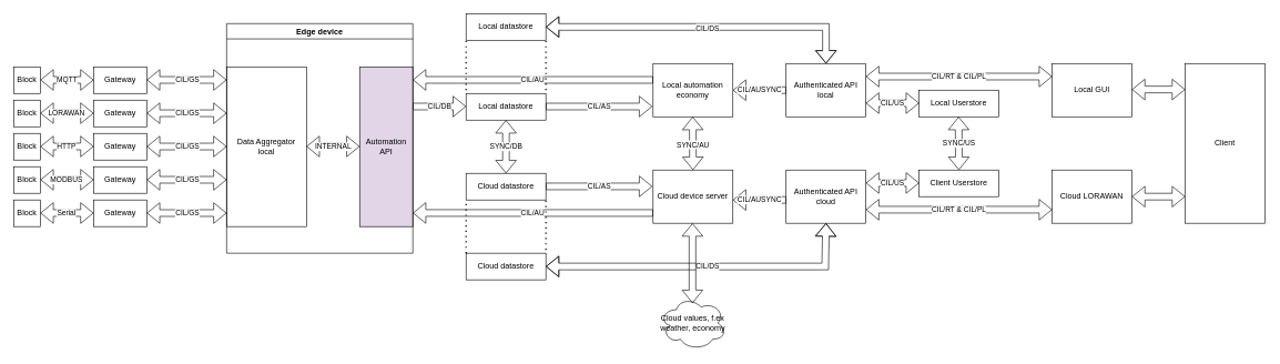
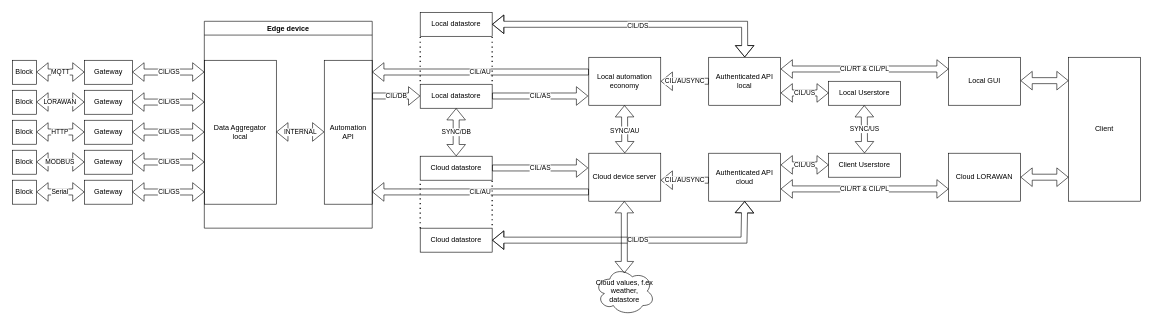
  <mxCell id="0" />
  <mxCell id="1" parent="0" />
  <mxCell id="2" value="Block" style="rounded=0;whiteSpace=wrap;html=1;" vertex="1" parent="1"><mxGeometry x="20" y="150" width="40" height="40" as="geometry" /></mxCell>
  <mxCell id="3" value="Block" style="rounded=0;whiteSpace=wrap;html=1;" vertex="1" parent="1"><mxGeometry x="20" y="100" width="40" height="40" as="geometry" /></mxCell>
  <mxCell id="4" value="Block" style="rounded=0;whiteSpace=wrap;html=1;" vertex="1" parent="1"><mxGeometry x="20" y="250" width="40" height="40" as="geometry" /></mxCell>
  <mxCell id="5" value="Block" style="rounded=0;whiteSpace=wrap;html=1;" vertex="1" parent="1"><mxGeometry x="20" y="200" width="40" height="40" as="geometry" /></mxCell>
  <mxCell id="6" value="Block" style="rounded=0;whiteSpace=wrap;html=1;" vertex="1" parent="1"><mxGeometry x="20" y="300" width="40" height="40" as="geometry" /></mxCell>
  <mxCell id="7" value="Gateway" style="rounded=0;whiteSpace=wrap;html=1;" vertex="1" parent="1"><mxGeometry x="140" y="100" width="80" height="40" as="geometry" /></mxCell>
  <mxCell id="8" value="" style="shape=flexArrow;endArrow=classic;startArrow=classic;html=1;rounded=0;" edge="1" parent="1"><mxGeometry width="100" height="100" relative="1" as="geometry"><mxPoint x="60" y="119.63" as="sourcePoint" /><mxPoint x="140" y="119.63" as="targetPoint" /></mxGeometry></mxCell>
  <mxCell id="9" value="MQTT" style="edgeLabel;html=1;align=center;verticalAlign=middle;resizable=0;points=[];" vertex="1" connectable="0" parent="8"><mxGeometry x="-0.188" y="5" relative="1" as="geometry"><mxPoint x="7" y="5" as="offset" /></mxGeometry></mxCell>
  <mxCell id="10" value="Gateway" style="rounded=0;whiteSpace=wrap;html=1;" vertex="1" parent="1"><mxGeometry x="140" y="150" width="80" height="40" as="geometry" /></mxCell>
  <mxCell id="11" value="" style="shape=flexArrow;endArrow=classic;startArrow=classic;html=1;rounded=0;" edge="1" parent="1"><mxGeometry width="100" height="100" relative="1" as="geometry"><mxPoint x="60" y="169.63" as="sourcePoint" /><mxPoint x="140" y="169.63" as="targetPoint" /></mxGeometry></mxCell>
  <mxCell id="12" value="LORAWAN" style="edgeLabel;html=1;align=center;verticalAlign=middle;resizable=0;points=[];" vertex="1" connectable="0" parent="11"><mxGeometry x="-0.04" y="-6" relative="1" as="geometry"><mxPoint y="-6" as="offset" /></mxGeometry></mxCell>
  <mxCell id="13" value="Gateway" style="rounded=0;whiteSpace=wrap;html=1;" vertex="1" parent="1"><mxGeometry x="140" y="200" width="80" height="40" as="geometry" /></mxCell>
  <mxCell id="14" value="" style="shape=flexArrow;endArrow=classic;startArrow=classic;html=1;rounded=0;" edge="1" parent="1"><mxGeometry width="100" height="100" relative="1" as="geometry"><mxPoint x="60" y="219.63" as="sourcePoint" /><mxPoint x="140" y="219.63" as="targetPoint" /></mxGeometry></mxCell>
  <mxCell id="15" value="HTTP" style="edgeLabel;html=1;align=center;verticalAlign=middle;resizable=0;points=[];" vertex="1" connectable="0" parent="14"><mxGeometry x="-0.04" y="-6" relative="1" as="geometry"><mxPoint y="-6" as="offset" /></mxGeometry></mxCell>
  <mxCell id="16" value="Gateway" style="rounded=0;whiteSpace=wrap;html=1;" vertex="1" parent="1"><mxGeometry x="140" y="250" width="80" height="40" as="geometry" /></mxCell>
  <mxCell id="17" value="" style="shape=flexArrow;endArrow=classic;startArrow=classic;html=1;rounded=0;" edge="1" parent="1"><mxGeometry width="100" height="100" relative="1" as="geometry"><mxPoint x="60" y="269.63" as="sourcePoint" /><mxPoint x="140" y="269.63" as="targetPoint" /></mxGeometry></mxCell>
  <mxCell id="18" value="MODBUS" style="edgeLabel;html=1;align=center;verticalAlign=middle;resizable=0;points=[];" vertex="1" connectable="0" parent="17"><mxGeometry x="-0.04" y="-6" relative="1" as="geometry"><mxPoint y="-6" as="offset" /></mxGeometry></mxCell>
  <mxCell id="19" value="Gateway" style="rounded=0;whiteSpace=wrap;html=1;" vertex="1" parent="1"><mxGeometry x="140" y="300" width="80" height="40" as="geometry" /></mxCell>
  <mxCell id="20" value="" style="shape=flexArrow;endArrow=classic;startArrow=classic;html=1;rounded=0;" edge="1" parent="1"><mxGeometry width="100" height="100" relative="1" as="geometry"><mxPoint x="60" y="319.63" as="sourcePoint" /><mxPoint x="140" y="319.63" as="targetPoint" /></mxGeometry></mxCell>
  <mxCell id="21" value="Serial" style="edgeLabel;html=1;align=center;verticalAlign=middle;resizable=0;points=[];" vertex="1" connectable="0" parent="20"><mxGeometry x="-0.04" y="-6" relative="1" as="geometry"><mxPoint y="-6" as="offset" /></mxGeometry></mxCell>
  <mxCell id="22" value="Data Aggregator&lt;div&gt;local&lt;/div&gt;" style="rounded=0;whiteSpace=wrap;html=1;" vertex="1" parent="1"><mxGeometry x="340" y="100" width="120" height="240" as="geometry" /></mxCell>
  <mxCell id="23" value="" style="shape=flexArrow;endArrow=classic;startArrow=classic;html=1;rounded=0;exitX=1;exitY=0.5;exitDx=0;exitDy=0;" edge="1" parent="1"><mxGeometry width="100" height="100" relative="1" as="geometry"><mxPoint x="220" y="119.63" as="sourcePoint" /><mxPoint x="340" y="119.63" as="targetPoint" /></mxGeometry></mxCell>
  <mxCell id="24" value="CIL/GS" style="edgeLabel;html=1;align=center;verticalAlign=middle;resizable=0;points=[];" vertex="1" connectable="0" parent="23"><mxGeometry x="0.366" y="3" relative="1" as="geometry"><mxPoint x="-22" y="3" as="offset" /></mxGeometry></mxCell>
  <mxCell id="25" value="&lt;div&gt;Local datastore&lt;/div&gt;" style="rounded=0;whiteSpace=wrap;html=1;" vertex="1" parent="1"><mxGeometry x="700" y="140" width="120" height="40" as="geometry" /></mxCell>
  <mxCell id="26" value="&lt;div&gt;Local GUI&lt;/div&gt;" style="rounded=0;whiteSpace=wrap;html=1;" vertex="1" parent="1"><mxGeometry x="1581.18" y="95" width="120" height="80" as="geometry" /></mxCell>
  <mxCell id="27" value="&lt;div&gt;Cloud datastore&lt;/div&gt;" style="rounded=0;whiteSpace=wrap;html=1;" vertex="1" parent="1"><mxGeometry x="700" y="260" width="120" height="40" as="geometry" /></mxCell>
  <mxCell id="28" value="&lt;div&gt;Client Userstore&lt;/div&gt;" style="rounded=0;whiteSpace=wrap;html=1;" vertex="1" parent="1"><mxGeometry x="1381.18" y="255" width="120" height="40" as="geometry" /></mxCell>
  <mxCell id="29" value="&lt;div&gt;Cloud LORAWAN&lt;/div&gt;" style="rounded=0;whiteSpace=wrap;html=1;" vertex="1" parent="1"><mxGeometry x="1581.18" y="255" width="120" height="80" as="geometry" /></mxCell>
  <mxCell id="30" value="&lt;div&gt;Local automation economy&lt;/div&gt;" style="rounded=0;whiteSpace=wrap;html=1;" vertex="1" parent="1"><mxGeometry x="981.18" y="95" width="120" height="80" as="geometry" /></mxCell>
  <mxCell id="31" value="Client" style="rounded=0;whiteSpace=wrap;html=1;" vertex="1" parent="1"><mxGeometry x="1781.18" y="95" width="120" height="240" as="geometry" /></mxCell>
  <mxCell id="32" value="Authenticated API&lt;div&gt;local&lt;/div&gt;" style="rounded=0;whiteSpace=wrap;html=1;" vertex="1" parent="1"><mxGeometry x="1181.18" y="95" width="120" height="80" as="geometry" /></mxCell>
  <mxCell id="33" value="&lt;div&gt;Local Userstore&lt;/div&gt;" style="rounded=0;whiteSpace=wrap;html=1;" vertex="1" parent="1"><mxGeometry x="1381.18" y="135" width="120" height="40" as="geometry" /></mxCell>
  <mxCell id="34" value="&lt;div&gt;Cloud device server&lt;/div&gt;" style="rounded=0;whiteSpace=wrap;html=1;" vertex="1" parent="1"><mxGeometry x="981.18" y="255" width="120" height="80" as="geometry" /></mxCell>
- <mxCell id="35" value="Cloud values, f.ex&lt;div&gt;&lt;div&gt;weather, economy&lt;/div&gt;&lt;/div&gt;" style="ellipse;shape=cloud;whiteSpace=wrap;html=1;" vertex="1" parent="1"><mxGeometry x="991.18" y="445" width="100" height="80" as="geometry" /></mxCell>
+ <mxCell id="35" value="Cloud values, f.ex&lt;div&gt;&lt;div&gt;weather, datastore&lt;/div&gt;&lt;/div&gt;" style="ellipse;shape=cloud;whiteSpace=wrap;html=1;" vertex="1" parent="1"><mxGeometry x="991.18" y="445" width="100" height="80" as="geometry" /></mxCell>
  <mxCell id="36" value="" style="shape=flexArrow;endArrow=classic;startArrow=classic;html=1;rounded=0;exitX=0.5;exitY=0;exitDx=0;exitDy=0;" edge="1" parent="1" source="34"><mxGeometry width="100" height="100" relative="1" as="geometry"><mxPoint x="1041.18" y="295" as="sourcePoint" /><mxPoint x="1040.75" y="175" as="targetPoint" /></mxGeometry></mxCell>
  <mxCell id="37" value="SYNC/AU" style="edgeLabel;html=1;align=center;verticalAlign=middle;resizable=0;points=[];" vertex="1" connectable="0" parent="36"><mxGeometry x="-0.026" relative="1" as="geometry"><mxPoint as="offset" /></mxGeometry></mxCell>
  <mxCell id="38" value="CIL/US" style="shape=flexArrow;endArrow=classic;startArrow=classic;html=1;rounded=0;" edge="1" parent="1"><mxGeometry width="100" height="100" relative="1" as="geometry"><mxPoint x="1301.18" y="154.5" as="sourcePoint" /><mxPoint x="1381.18" y="154.5" as="targetPoint" /></mxGeometry></mxCell>
  <mxCell id="39" value="CIL/US" style="shape=flexArrow;endArrow=classic;startArrow=classic;html=1;rounded=0;" edge="1" parent="1"><mxGeometry width="100" height="100" relative="1" as="geometry"><mxPoint x="1301.18" y="274.5" as="sourcePoint" /><mxPoint x="1381.18" y="274.5" as="targetPoint" /></mxGeometry></mxCell>
  <mxCell id="40" value="" style="shape=flexArrow;endArrow=classic;startArrow=classic;html=1;rounded=0;" edge="1" parent="1"><mxGeometry width="100" height="100" relative="1" as="geometry"><mxPoint x="1701.18" y="295" as="sourcePoint" /><mxPoint x="1781.18" y="295" as="targetPoint" /></mxGeometry></mxCell>
  <mxCell id="41" value="" style="shape=flexArrow;endArrow=classic;startArrow=classic;html=1;rounded=0;" edge="1" parent="1"><mxGeometry width="100" height="100" relative="1" as="geometry"><mxPoint x="1701.18" y="134" as="sourcePoint" /><mxPoint x="1781.18" y="134" as="targetPoint" /></mxGeometry></mxCell>
  <mxCell id="42" value="CIL/RT &amp;amp; CIL/PL" style="shape=flexArrow;endArrow=classic;startArrow=classic;html=1;rounded=0;exitX=1;exitY=0.25;exitDx=0;exitDy=0;" edge="1" parent="1"><mxGeometry width="100" height="100" relative="1" as="geometry"><mxPoint x="1301.18" y="114.57" as="sourcePoint" /><mxPoint x="1581.18" y="114.57" as="targetPoint" /></mxGeometry></mxCell>
  <mxCell id="43" value="CIL/RT &amp;amp; CIL/PL" style="shape=flexArrow;endArrow=classic;startArrow=classic;html=1;rounded=0;exitX=1;exitY=0.75;exitDx=0;exitDy=0;" edge="1" parent="1"><mxGeometry width="100" height="100" relative="1" as="geometry"><mxPoint x="1301.18" y="314.57" as="sourcePoint" /><mxPoint x="1581.18" y="314.57" as="targetPoint" /></mxGeometry></mxCell>
  <mxCell id="44" value="SYNC/DB" style="shape=flexArrow;endArrow=classic;startArrow=classic;html=1;rounded=0;entryX=0.5;entryY=1;entryDx=0;entryDy=0;" edge="1" parent="1" source="27" target="25"><mxGeometry width="100" height="100" relative="1" as="geometry"><mxPoint x="650" y="530" as="sourcePoint" /><mxPoint x="750" y="430" as="targetPoint" /></mxGeometry></mxCell>
  <mxCell id="45" value="CIL/DB" style="shape=flexArrow;endArrow=classic;html=1;rounded=0;" edge="1" parent="1"><mxGeometry width="50" height="50" relative="1" as="geometry"><mxPoint x="620" y="159.57" as="sourcePoint" /><mxPoint x="700" y="159.57" as="targetPoint" /></mxGeometry></mxCell>
  <mxCell id="46" value="CIL/AS" style="shape=flexArrow;endArrow=classic;html=1;rounded=0;" edge="1" parent="1"><mxGeometry width="50" height="50" relative="1" as="geometry"><mxPoint x="820" y="279.6" as="sourcePoint" /><mxPoint x="980" y="279.6" as="targetPoint" /></mxGeometry></mxCell>
  <mxCell id="47" value="Authenticated API&lt;div&gt;cloud&lt;/div&gt;" style="rounded=0;whiteSpace=wrap;html=1;" vertex="1" parent="1"><mxGeometry x="1181.18" y="255" width="120" height="80" as="geometry" /></mxCell>
  <mxCell id="48" value="SYNC/US" style="shape=flexArrow;endArrow=classic;startArrow=classic;html=1;rounded=0;exitX=0.5;exitY=0;exitDx=0;exitDy=0;" edge="1" parent="1"><mxGeometry width="100" height="100" relative="1" as="geometry"><mxPoint x="1440.99" y="255" as="sourcePoint" /><mxPoint x="1440.56" y="175" as="targetPoint" /></mxGeometry></mxCell>
  <mxCell id="49" value="&lt;div&gt;&lt;br&gt;&lt;/div&gt;&lt;div&gt;&lt;br&gt;&lt;/div&gt;" style="edgeLabel;html=1;align=center;verticalAlign=middle;resizable=0;points=[];" vertex="1" connectable="0" parent="48"><mxGeometry x="-0.026" relative="1" as="geometry"><mxPoint as="offset" /></mxGeometry></mxCell>
  <mxCell id="50" value="&lt;div&gt;Local datastore&lt;/div&gt;" style="rounded=0;whiteSpace=wrap;html=1;" vertex="1" parent="1"><mxGeometry x="700" y="20" width="120" height="40" as="geometry" /></mxCell>
  <mxCell id="51" value="&lt;div&gt;Cloud datastore&lt;/div&gt;" style="rounded=0;whiteSpace=wrap;html=1;" vertex="1" parent="1"><mxGeometry x="700" y="380" width="120" height="40" as="geometry" /></mxCell>
  <mxCell id="52" value="" style="endArrow=none;dashed=1;html=1;dashPattern=1 3;strokeWidth=2;rounded=0;entryX=0.5;entryY=1;entryDx=0;entryDy=0;exitX=0.5;exitY=0;exitDx=0;exitDy=0;" edge="1" parent="1"><mxGeometry width="50" height="50" relative="1" as="geometry"><mxPoint x="700" y="380" as="sourcePoint" /><mxPoint x="700" y="300" as="targetPoint" /></mxGeometry></mxCell>
  <mxCell id="53" value="" style="endArrow=none;dashed=1;html=1;dashPattern=1 3;strokeWidth=2;rounded=0;entryX=0.5;entryY=1;entryDx=0;entryDy=0;exitX=0.5;exitY=0;exitDx=0;exitDy=0;" edge="1" parent="1"><mxGeometry width="50" height="50" relative="1" as="geometry"><mxPoint x="820" y="375" as="sourcePoint" /><mxPoint x="820" y="295" as="targetPoint" /></mxGeometry></mxCell>
  <mxCell id="54" value="" style="endArrow=none;dashed=1;html=1;dashPattern=1 3;strokeWidth=2;rounded=0;entryX=0.5;entryY=1;entryDx=0;entryDy=0;exitX=0.5;exitY=0;exitDx=0;exitDy=0;" edge="1" parent="1"><mxGeometry width="50" height="50" relative="1" as="geometry"><mxPoint x="700" y="135" as="sourcePoint" /><mxPoint x="700" y="55" as="targetPoint" /></mxGeometry></mxCell>
  <mxCell id="55" value="" style="endArrow=none;dashed=1;html=1;dashPattern=1 3;strokeWidth=2;rounded=0;entryX=0.5;entryY=1;entryDx=0;entryDy=0;exitX=0.5;exitY=0;exitDx=0;exitDy=0;" edge="1" parent="1"><mxGeometry width="50" height="50" relative="1" as="geometry"><mxPoint x="820" y="135" as="sourcePoint" /><mxPoint x="820" y="55" as="targetPoint" /></mxGeometry></mxCell>
  <mxCell id="56" value="CIL/DS" style="shape=flexArrow;endArrow=classic;startArrow=classic;html=1;rounded=0;exitX=1;exitY=0.5;exitDx=0;exitDy=0;entryX=0.5;entryY=1;entryDx=0;entryDy=0;" edge="1" parent="1" target="47"><mxGeometry width="100" height="100" relative="1" as="geometry"><mxPoint x="820" y="400" as="sourcePoint" /><mxPoint x="1240" y="340" as="targetPoint" /><Array as="points"><mxPoint x="1240" y="400" /></Array></mxGeometry></mxCell>
  <mxCell id="57" value="" style="shape=flexArrow;endArrow=classic;startArrow=classic;html=1;rounded=0;exitX=1;exitY=0.5;exitDx=0;exitDy=0;entryX=0.5;entryY=0;entryDx=0;entryDy=0;" edge="1" parent="1" source="50" target="32"><mxGeometry width="100" height="100" relative="1" as="geometry"><mxPoint x="821.18" y="35" as="sourcePoint" /><mxPoint x="1061.18" y="-15" as="targetPoint" /><Array as="points"><mxPoint x="1241" y="40" /></Array></mxGeometry></mxCell>
  <mxCell id="58" value="CIL/DS" style="edgeLabel;html=1;align=center;verticalAlign=middle;resizable=0;points=[];" vertex="1" connectable="0" parent="57"><mxGeometry x="0.016" y="-1" relative="1" as="geometry"><mxPoint as="offset" /></mxGeometry></mxCell>
  <mxCell id="59" value="" style="shape=flexArrow;endArrow=classic;startArrow=classic;html=1;rounded=0;" edge="1" parent="1"><mxGeometry width="100" height="100" relative="1" as="geometry"><mxPoint x="1040.41" y="455" as="sourcePoint" /><mxPoint x="1040.41" y="335" as="targetPoint" /></mxGeometry></mxCell>
- <mxCell id="60" value="Automation API" style="rounded=0;whiteSpace=wrap;html=1;fillColor=#e1d5e7;" vertex="1" parent="1"><mxGeometry x="540" y="100" width="80" height="240" as="geometry" /></mxCell>
+ <mxCell id="60" value="Automation API" style="rounded=0;whiteSpace=wrap;html=1;" vertex="1" parent="1"><mxGeometry x="540" y="100" width="80" height="240" as="geometry" /></mxCell>
  <mxCell id="61" value="INTERNAL" style="shape=flexArrow;endArrow=classic;startArrow=classic;html=1;rounded=0;" edge="1" parent="1"><mxGeometry width="100" height="100" relative="1" as="geometry"><mxPoint x="460" y="219.57" as="sourcePoint" /><mxPoint x="540" y="219.57" as="targetPoint" /></mxGeometry></mxCell>
  <mxCell id="62" value="CIL/AS" style="shape=flexArrow;endArrow=classic;html=1;rounded=0;" edge="1" parent="1"><mxGeometry width="50" height="50" relative="1" as="geometry"><mxPoint x="820" y="159.58" as="sourcePoint" /><mxPoint x="980" y="159.58" as="targetPoint" /></mxGeometry></mxCell>
  <mxCell id="63" value="CIL/AU" style="shape=flexArrow;endArrow=classic;html=1;rounded=0;" edge="1" parent="1"><mxGeometry width="50" height="50" relative="1" as="geometry"><mxPoint x="981.18" y="119.58" as="sourcePoint" /><mxPoint x="620" y="119.58" as="targetPoint" /></mxGeometry></mxCell>
  <mxCell id="64" value="CIL/AU" style="shape=flexArrow;endArrow=classic;html=1;rounded=0;" edge="1" parent="1"><mxGeometry width="50" height="50" relative="1" as="geometry"><mxPoint x="981.18" y="319.58" as="sourcePoint" /><mxPoint x="620" y="319.58" as="targetPoint" /></mxGeometry></mxCell>
  <mxCell id="65" value="Edge device" style="swimlane;whiteSpace=wrap;html=1;" vertex="1" parent="1"><mxGeometry x="340" y="35" width="280" height="345" as="geometry" /></mxCell>
  <mxCell id="66" value="CIL/AUSYNC" style="shape=flexArrow;endArrow=classic;html=1;rounded=0;" edge="1" parent="1"><mxGeometry width="50" height="50" relative="1" as="geometry"><mxPoint x="1181.18" y="135" as="sourcePoint" /><mxPoint x="1101.18" y="135" as="targetPoint" /></mxGeometry></mxCell>
  <mxCell id="67" value="CIL/AUSYNC" style="shape=flexArrow;endArrow=classic;html=1;rounded=0;" edge="1" parent="1"><mxGeometry width="50" height="50" relative="1" as="geometry"><mxPoint x="1181.18" y="300" as="sourcePoint" /><mxPoint x="1101.18" y="300" as="targetPoint" /></mxGeometry></mxCell>
  <mxCell id="68" value="" style="shape=flexArrow;endArrow=classic;startArrow=classic;html=1;rounded=0;exitX=1;exitY=0.5;exitDx=0;exitDy=0;" edge="1" parent="1"><mxGeometry width="100" height="100" relative="1" as="geometry"><mxPoint x="220" y="169.69" as="sourcePoint" /><mxPoint x="340" y="169.69" as="targetPoint" /></mxGeometry></mxCell>
  <mxCell id="69" value="CIL/GS" style="edgeLabel;html=1;align=center;verticalAlign=middle;resizable=0;points=[];" vertex="1" connectable="0" parent="68"><mxGeometry x="0.366" y="3" relative="1" as="geometry"><mxPoint x="-22" y="3" as="offset" /></mxGeometry></mxCell>
  <mxCell id="70" value="" style="shape=flexArrow;endArrow=classic;startArrow=classic;html=1;rounded=0;exitX=1;exitY=0.5;exitDx=0;exitDy=0;" edge="1" parent="1"><mxGeometry width="100" height="100" relative="1" as="geometry"><mxPoint x="220" y="219.69" as="sourcePoint" /><mxPoint x="340" y="219.69" as="targetPoint" /></mxGeometry></mxCell>
  <mxCell id="71" value="CIL/GS" style="edgeLabel;html=1;align=center;verticalAlign=middle;resizable=0;points=[];" vertex="1" connectable="0" parent="70"><mxGeometry x="0.366" y="3" relative="1" as="geometry"><mxPoint x="-22" y="3" as="offset" /></mxGeometry></mxCell>
  <mxCell id="72" value="" style="shape=flexArrow;endArrow=classic;startArrow=classic;html=1;rounded=0;exitX=1;exitY=0.5;exitDx=0;exitDy=0;" edge="1" parent="1"><mxGeometry width="100" height="100" relative="1" as="geometry"><mxPoint x="220" y="269.69" as="sourcePoint" /><mxPoint x="340" y="269.69" as="targetPoint" /></mxGeometry></mxCell>
  <mxCell id="73" value="CIL/GS" style="edgeLabel;html=1;align=center;verticalAlign=middle;resizable=0;points=[];" vertex="1" connectable="0" parent="72"><mxGeometry x="0.366" y="3" relative="1" as="geometry"><mxPoint x="-22" y="3" as="offset" /></mxGeometry></mxCell>
  <mxCell id="74" value="" style="shape=flexArrow;endArrow=classic;startArrow=classic;html=1;rounded=0;exitX=1;exitY=0.5;exitDx=0;exitDy=0;" edge="1" parent="1"><mxGeometry width="100" height="100" relative="1" as="geometry"><mxPoint x="220" y="319.69" as="sourcePoint" /><mxPoint x="340" y="319.69" as="targetPoint" /></mxGeometry></mxCell>
  <mxCell id="75" value="CIL/GS" style="edgeLabel;html=1;align=center;verticalAlign=middle;resizable=0;points=[];" vertex="1" connectable="0" parent="74"><mxGeometry x="0.366" y="3" relative="1" as="geometry"><mxPoint x="-22" y="3" as="offset" /></mxGeometry></mxCell>
